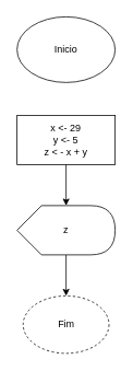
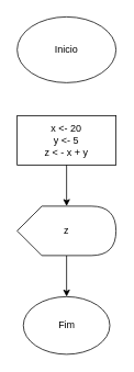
  <mxCell id="0" />
  <mxCell id="1" parent="0" />
  <mxCell id="2" value="Inicio" style="ellipse;whiteSpace=wrap;html=1;" vertex="1" parent="1"><mxGeometry x="20" y="20" width="120" height="80" as="geometry" /></mxCell>
- <mxCell id="3" value="Fim" style="ellipse;whiteSpace=wrap;html=1;dashed=1;" vertex="1" parent="1"><mxGeometry x="27.5" y="360" width="105" height="70" as="geometry" /></mxCell>
- <mxCell id="4" value="x &amp;lt;- 29&lt;div&gt;y &amp;lt;- 5&lt;/div&gt;&lt;div&gt;z &amp;lt; - x + y&lt;/div&gt;" style="rounded=0;whiteSpace=wrap;html=1;" vertex="1" parent="1"><mxGeometry x="20" y="140" width="120" height="60" as="geometry" /></mxCell>
+ <mxCell id="3" value="Fim" style="ellipse;whiteSpace=wrap;html=1;" vertex="1" parent="1"><mxGeometry x="27.5" y="360" width="105" height="70" as="geometry" /></mxCell>
+ <mxCell id="4" value="x &amp;lt;- 20&lt;div&gt;y &amp;lt;- 5&lt;/div&gt;&lt;div&gt;z &amp;lt; - x + y&lt;/div&gt;" style="rounded=0;whiteSpace=wrap;html=1;" vertex="1" parent="1"><mxGeometry x="20" y="140" width="120" height="60" as="geometry" /></mxCell>
  <mxCell id="5" style="edgeStyle=orthogonalEdgeStyle;rounded=0;orthogonalLoop=1;jettySize=auto;html=1;entryX=0.5;entryY=0;entryDx=0;entryDy=0;" edge="1" parent="1" source="6" target="3"><mxGeometry relative="1" as="geometry" /></mxCell>
  <mxCell id="6" value="z" style="shape=display;whiteSpace=wrap;html=1;" vertex="1" parent="1"><mxGeometry x="20" y="250" width="120" height="60" as="geometry" /></mxCell>
  <mxCell id="7" style="edgeStyle=orthogonalEdgeStyle;rounded=0;orthogonalLoop=1;jettySize=auto;html=1;entryX=0;entryY=0;entryDx=60;entryDy=0;entryPerimeter=0;" edge="1" parent="1" source="4" target="6"><mxGeometry relative="1" as="geometry" /></mxCell>
